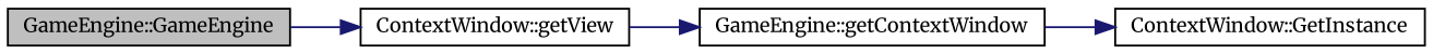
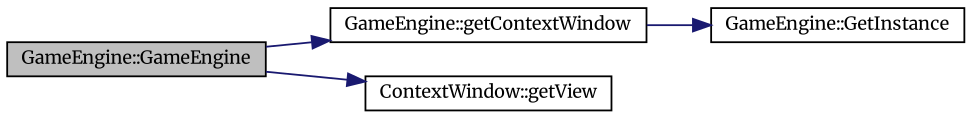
  digraph {
    fontname=Merriweather
    rankdir=LR
    node [color=black fillcolor=white fontname=Merriweather fontsize=10 shape=record style=filled]
    edge [color=midnightblue fontname=Merriweather fontsize=10 labelfontname=Helvetica labelfontsize=10 style=solid]
    n1 [fillcolor=grey75 fontcolor=black height=0.2 label="GameEngine::GameEngine" width=0.4]
    n2 [height=0.2 label="GameEngine::getContextWindow" width=0.4]
    n3 [height=0.2 label="ContextWindow::getView" width=0.4]
-   n4 [height=0.2 label="ContextWindow::GetInstance" width=0.4]
-   n3 -> n2
+   n4 [height=0.2 label="GameEngine::GetInstance" width=0.4]
+   n1 -> n2
    n1 -> n3
    n2 -> n4
  }
